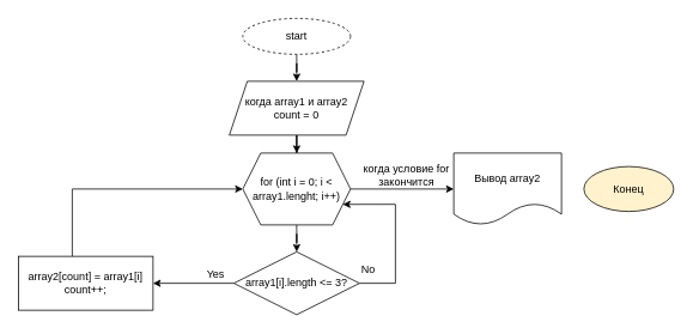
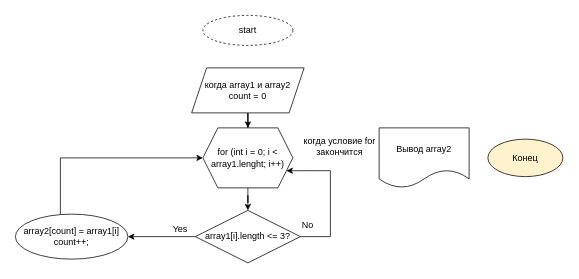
  <mxCell id="0" />
  <mxCell id="1" parent="0" />
- <mxCell id="2" value="" style="edgeStyle=orthogonalEdgeStyle;rounded=0;orthogonalLoop=1;jettySize=auto;html=1;" edge="1" parent="1" source="3" target="5"><mxGeometry relative="1" as="geometry" /></mxCell>
  <mxCell id="3" value="start" style="ellipse;whiteSpace=wrap;html=1;dashed=1;" vertex="1" parent="1"><mxGeometry x="270" y="20" width="120" height="40" as="geometry" /></mxCell>
  <mxCell id="4" value="" style="edgeStyle=orthogonalEdgeStyle;rounded=0;orthogonalLoop=1;jettySize=auto;html=1;" edge="1" parent="1" source="5" target="8"><mxGeometry relative="1" as="geometry" /></mxCell>
  <mxCell id="5" value="когда array1 и array2&lt;br&gt;count = 0" style="shape=parallelogram;perimeter=parallelogramPerimeter;whiteSpace=wrap;html=1;fixedSize=1;" vertex="1" parent="1"><mxGeometry x="255" y="90" width="150" height="60" as="geometry" /></mxCell>
  <mxCell id="6" value="" style="edgeStyle=orthogonalEdgeStyle;rounded=0;orthogonalLoop=1;jettySize=auto;html=1;" edge="1" parent="1" source="8" target="11"><mxGeometry relative="1" as="geometry" /></mxCell>
- <mxCell id="7" value="" style="edgeStyle=orthogonalEdgeStyle;rounded=0;orthogonalLoop=1;jettySize=auto;html=1;" edge="1" parent="1" source="8" target="12"><mxGeometry relative="1" as="geometry" /></mxCell>
  <mxCell id="8" value="for (int i = 0; i &amp;lt; array1.lenght; i++)" style="shape=hexagon;perimeter=hexagonPerimeter2;whiteSpace=wrap;html=1;fixedSize=1;" vertex="1" parent="1"><mxGeometry x="270" y="170" width="120" height="80" as="geometry" /></mxCell>
  <mxCell id="9" value="" style="edgeStyle=orthogonalEdgeStyle;rounded=0;orthogonalLoop=1;jettySize=auto;html=1;" edge="1" parent="1" source="11" target="16"><mxGeometry relative="1" as="geometry" /></mxCell>
  <mxCell id="10" style="edgeStyle=orthogonalEdgeStyle;rounded=0;orthogonalLoop=1;jettySize=auto;html=1;entryX=1;entryY=0.75;entryDx=0;entryDy=0;" edge="1" parent="1" source="11" target="8"><mxGeometry relative="1" as="geometry"><mxPoint x="390" y="230" as="targetPoint" /><Array as="points"><mxPoint x="440" y="315" /><mxPoint x="440" y="227" /></Array></mxGeometry></mxCell>
  <mxCell id="11" value="array1[i].length &amp;lt;= 3?" style="rhombus;whiteSpace=wrap;html=1;" vertex="1" parent="1"><mxGeometry x="260" y="280" width="140" height="70" as="geometry" /></mxCell>
  <mxCell id="12" value="Вывод array2" style="shape=document;whiteSpace=wrap;html=1;boundedLbl=1;" vertex="1" parent="1"><mxGeometry x="505" y="170" width="120" height="80" as="geometry" /></mxCell>
  <mxCell id="13" value="когда условие for закончится" style="text;html=1;strokeColor=none;fillColor=none;align=center;verticalAlign=middle;whiteSpace=wrap;rounded=0;" vertex="1" parent="1"><mxGeometry x="400" y="180" width="105" height="30" as="geometry" /></mxCell>
  <mxCell id="14" value="Конец" style="ellipse;whiteSpace=wrap;html=1;fillColor=#fff2cc;" vertex="1" parent="1"><mxGeometry x="650" y="185" width="100" height="50" as="geometry" /></mxCell>
  <mxCell id="15" style="edgeStyle=orthogonalEdgeStyle;rounded=0;orthogonalLoop=1;jettySize=auto;html=1;entryX=0;entryY=0.5;entryDx=0;entryDy=0;" edge="1" parent="1" source="16" target="8"><mxGeometry relative="1" as="geometry"><Array as="points"><mxPoint x="80" y="210" /></Array></mxGeometry></mxCell>
- <mxCell id="16" value="array2[count] = array1[i]&lt;br&gt;count++;" style="whiteSpace=wrap;html=1;" vertex="1" parent="1"><mxGeometry x="20" y="285" width="150" height="60" as="geometry" /></mxCell>
+ <mxCell id="16" value="array2[count] = array1[i]&lt;br&gt;count++;" style="ellipse;whiteSpace=wrap;html=1;" vertex="1" parent="1"><mxGeometry x="20" y="285" width="150" height="60" as="geometry" /></mxCell>
  <mxCell id="17" value="Yes" style="text;html=1;strokeColor=none;fillColor=none;align=center;verticalAlign=middle;whiteSpace=wrap;rounded=0;" vertex="1" parent="1"><mxGeometry x="210" y="290" width="60" height="30" as="geometry" /></mxCell>
  <mxCell id="18" value="No" style="text;html=1;strokeColor=none;fillColor=none;align=center;verticalAlign=middle;whiteSpace=wrap;rounded=0;" vertex="1" parent="1"><mxGeometry x="380" y="285" width="60" height="30" as="geometry" /></mxCell>
